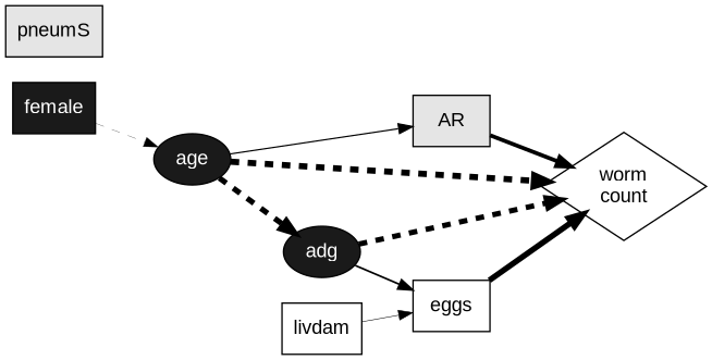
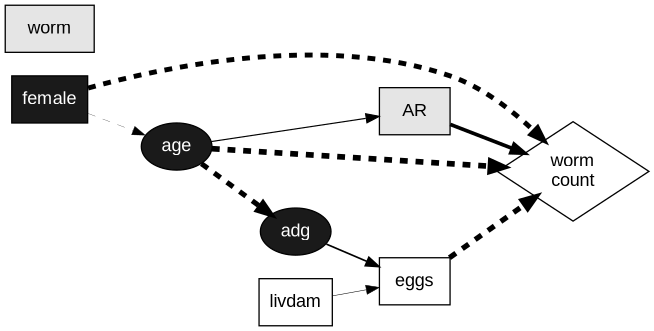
  digraph {
    fontname=arial
    rankdir=LR
    node [fontname=arial shape=rectangle style=filled]
    edge [fontname=arial]
    AR [fillcolor=grey90]
    n2 [label=" worm \n count " shape=diamond style=""]
-   pneumS [fillcolor=grey90]
+   pneumS [fillcolor=grey90 label=worm]
    female [fillcolor=grey10 fontcolor=white]
    age [fillcolor=grey10 fontcolor=white shape=oval]
    adg [fillcolor=grey10 fontcolor=white shape=oval]
    livdam [style=""]
    eggs [style=""]
    AR -> n2 [penwidth=2.82]
    female -> age [penwidth=0.19 style=dashed]
    age -> AR [penwidth=0.89]
    age -> n2 [penwidth=4.34 style=dashed]
    age -> adg [penwidth=3.9 style=dashed]
-   adg -> n2 [penwidth=3.76 style=dashed]
+   female -> n2 [penwidth=3.76 style=dashed]
    adg -> eggs [penwidth=1.28]
    livdam -> eggs [penwidth=0.4]
-   eggs -> n2 [penwidth=4.07]
+   eggs -> n2 [penwidth=4.07 style=dashed]
  }
